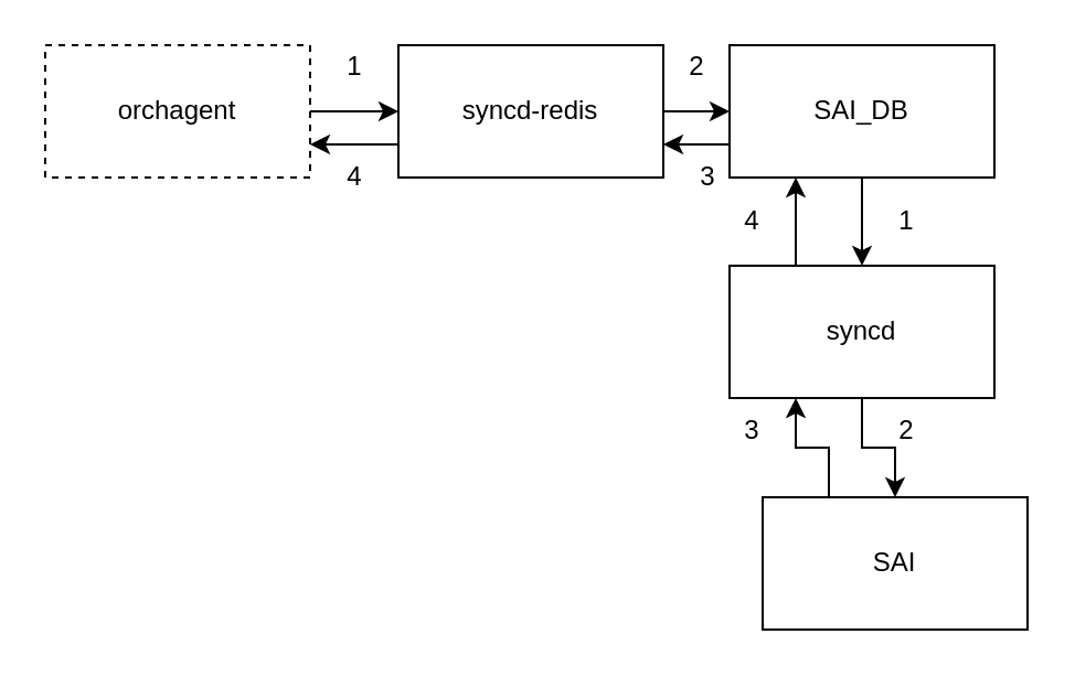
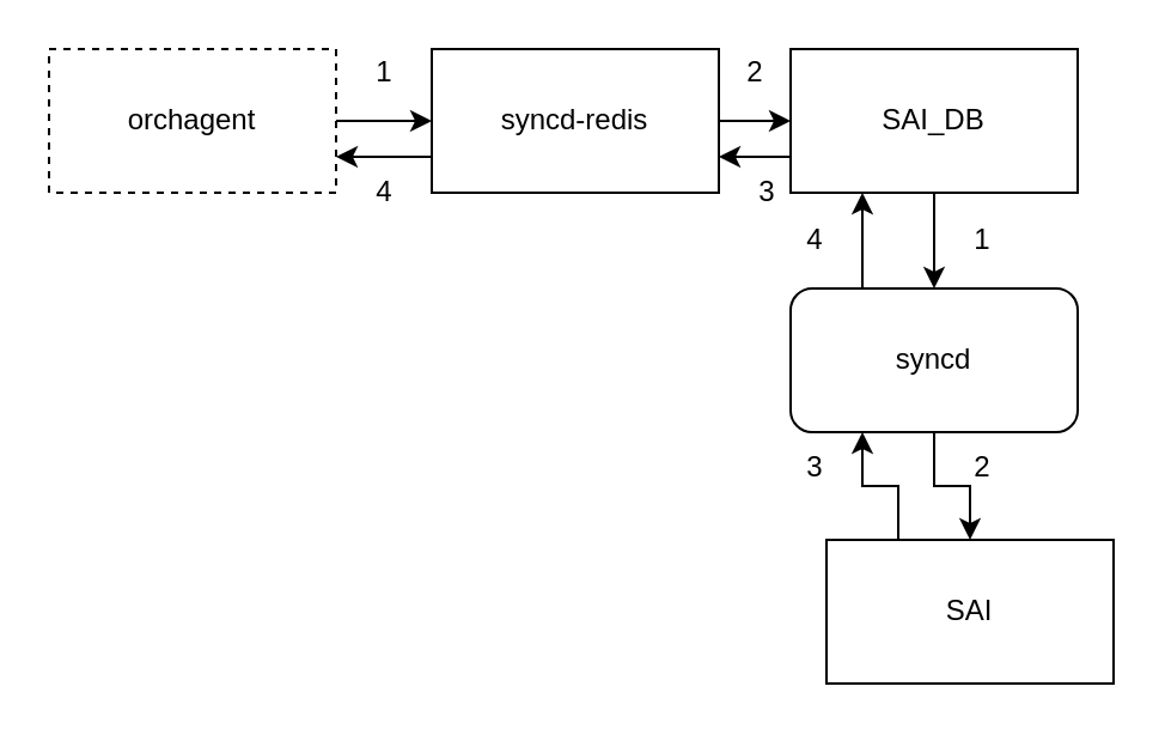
  <mxCell id="0" />
  <mxCell id="1" parent="0" />
  <mxCell id="2" style="edgeStyle=orthogonalEdgeStyle;rounded=0;orthogonalLoop=1;jettySize=auto;html=1;entryX=0;entryY=0.5;entryDx=0;entryDy=0;" parent="1" source="3" target="6" edge="1"><mxGeometry relative="1" as="geometry" /></mxCell>
  <mxCell id="3" value="orchagent" style="rounded=0;whiteSpace=wrap;html=1;dashed=1;" parent="1" vertex="1"><mxGeometry x="20" y="20" width="120" height="60" as="geometry" /></mxCell>
  <mxCell id="4" style="edgeStyle=orthogonalEdgeStyle;rounded=0;orthogonalLoop=1;jettySize=auto;html=1;entryX=0;entryY=0.5;entryDx=0;entryDy=0;" parent="1" source="6" target="9" edge="1"><mxGeometry relative="1" as="geometry" /></mxCell>
  <mxCell id="5" style="edgeStyle=orthogonalEdgeStyle;rounded=0;orthogonalLoop=1;jettySize=auto;html=1;exitX=0;exitY=0.75;exitDx=0;exitDy=0;entryX=1;entryY=0.75;entryDx=0;entryDy=0;" parent="1" source="6" target="3" edge="1"><mxGeometry relative="1" as="geometry" /></mxCell>
  <mxCell id="6" value="syncd-redis" style="rounded=0;whiteSpace=wrap;html=1;" parent="1" vertex="1"><mxGeometry x="180" y="20" width="120" height="60" as="geometry" /></mxCell>
  <mxCell id="7" style="edgeStyle=orthogonalEdgeStyle;rounded=0;orthogonalLoop=1;jettySize=auto;html=1;entryX=0.5;entryY=0;entryDx=0;entryDy=0;" parent="1" source="9" target="12" edge="1"><mxGeometry relative="1" as="geometry" /></mxCell>
  <mxCell id="8" style="edgeStyle=orthogonalEdgeStyle;rounded=0;orthogonalLoop=1;jettySize=auto;html=1;exitX=0;exitY=0.75;exitDx=0;exitDy=0;entryX=1;entryY=0.75;entryDx=0;entryDy=0;" parent="1" source="9" target="6" edge="1"><mxGeometry relative="1" as="geometry" /></mxCell>
  <mxCell id="9" value="SAI_DB" style="rounded=0;whiteSpace=wrap;html=1;" parent="1" vertex="1"><mxGeometry x="330" y="20" width="120" height="60" as="geometry" /></mxCell>
  <mxCell id="10" style="edgeStyle=orthogonalEdgeStyle;rounded=0;orthogonalLoop=1;jettySize=auto;html=1;entryX=0.5;entryY=0;entryDx=0;entryDy=0;" parent="1" source="12" target="14" edge="1"><mxGeometry relative="1" as="geometry" /></mxCell>
  <mxCell id="11" style="edgeStyle=orthogonalEdgeStyle;rounded=0;orthogonalLoop=1;jettySize=auto;html=1;exitX=0.25;exitY=0;exitDx=0;exitDy=0;entryX=0.25;entryY=1;entryDx=0;entryDy=0;" parent="1" source="12" target="9" edge="1"><mxGeometry relative="1" as="geometry" /></mxCell>
- <mxCell id="12" value="syncd" style="rounded=0;whiteSpace=wrap;html=1;" parent="1" vertex="1"><mxGeometry x="330" y="120" width="120" height="60" as="geometry" /></mxCell>
+ <mxCell id="12" value="syncd" style="whiteSpace=wrap;html=1;rounded=1;" parent="1" vertex="1"><mxGeometry x="330" y="120" width="120" height="60" as="geometry" /></mxCell>
  <mxCell id="13" style="edgeStyle=orthogonalEdgeStyle;rounded=0;orthogonalLoop=1;jettySize=auto;html=1;exitX=0.25;exitY=0;exitDx=0;exitDy=0;entryX=0.25;entryY=1;entryDx=0;entryDy=0;" parent="1" source="14" target="12" edge="1"><mxGeometry relative="1" as="geometry" /></mxCell>
  <mxCell id="14" value="SAI" style="rounded=0;whiteSpace=wrap;html=1;" parent="1" vertex="1"><mxGeometry x="345" y="225" width="120" height="60" as="geometry" /></mxCell>
  <mxCell id="15" value="1" style="text;html=1;align=center;verticalAlign=middle;resizable=0;points=[];autosize=1;" parent="1" vertex="1"><mxGeometry x="150" y="20" width="20" height="20" as="geometry" /></mxCell>
  <mxCell id="16" value="2" style="text;html=1;align=center;verticalAlign=middle;resizable=0;points=[];autosize=1;" parent="1" vertex="1"><mxGeometry x="305" y="20" width="20" height="20" as="geometry" /></mxCell>
  <mxCell id="17" value="1" style="text;html=1;align=center;verticalAlign=middle;resizable=0;points=[];autosize=1;" parent="1" vertex="1"><mxGeometry x="400" y="90" width="20" height="20" as="geometry" /></mxCell>
  <mxCell id="18" value="2" style="text;html=1;align=center;verticalAlign=middle;resizable=0;points=[];autosize=1;" parent="1" vertex="1"><mxGeometry x="400" y="185" width="20" height="20" as="geometry" /></mxCell>
  <mxCell id="19" value="3" style="text;html=1;align=center;verticalAlign=middle;resizable=0;points=[];autosize=1;" parent="1" vertex="1"><mxGeometry x="330" y="185" width="20" height="20" as="geometry" /></mxCell>
  <mxCell id="20" value="4" style="text;html=1;align=center;verticalAlign=middle;resizable=0;points=[];autosize=1;" parent="1" vertex="1"><mxGeometry x="330" y="90" width="20" height="20" as="geometry" /></mxCell>
  <mxCell id="21" value="3" style="text;html=1;align=center;verticalAlign=middle;resizable=0;points=[];autosize=1;" parent="1" vertex="1"><mxGeometry x="310" y="70" width="20" height="20" as="geometry" /></mxCell>
  <mxCell id="22" value="4" style="text;html=1;align=center;verticalAlign=middle;resizable=0;points=[];autosize=1;" parent="1" vertex="1"><mxGeometry x="150" y="70" width="20" height="20" as="geometry" /></mxCell>
